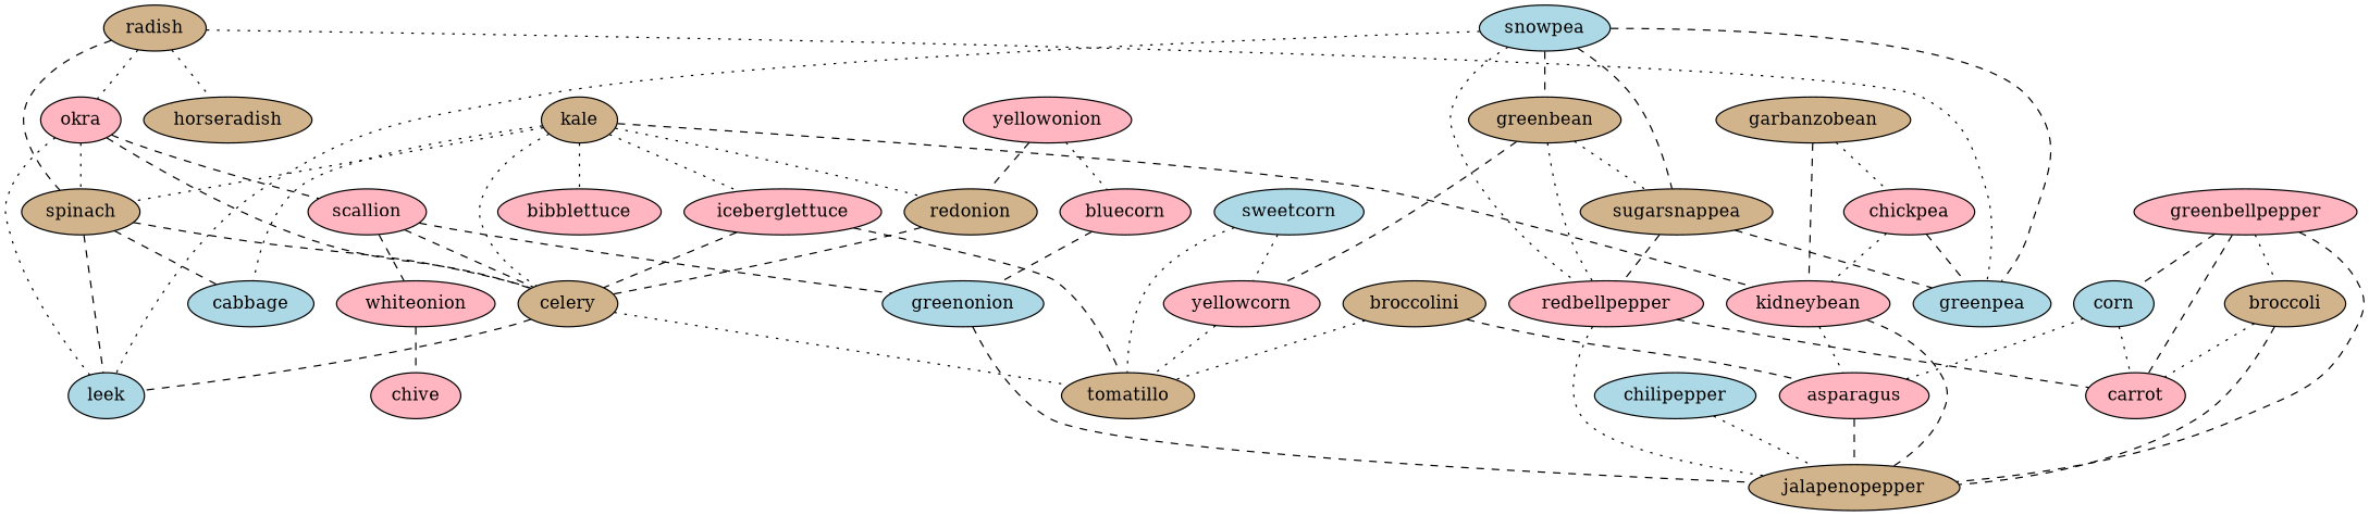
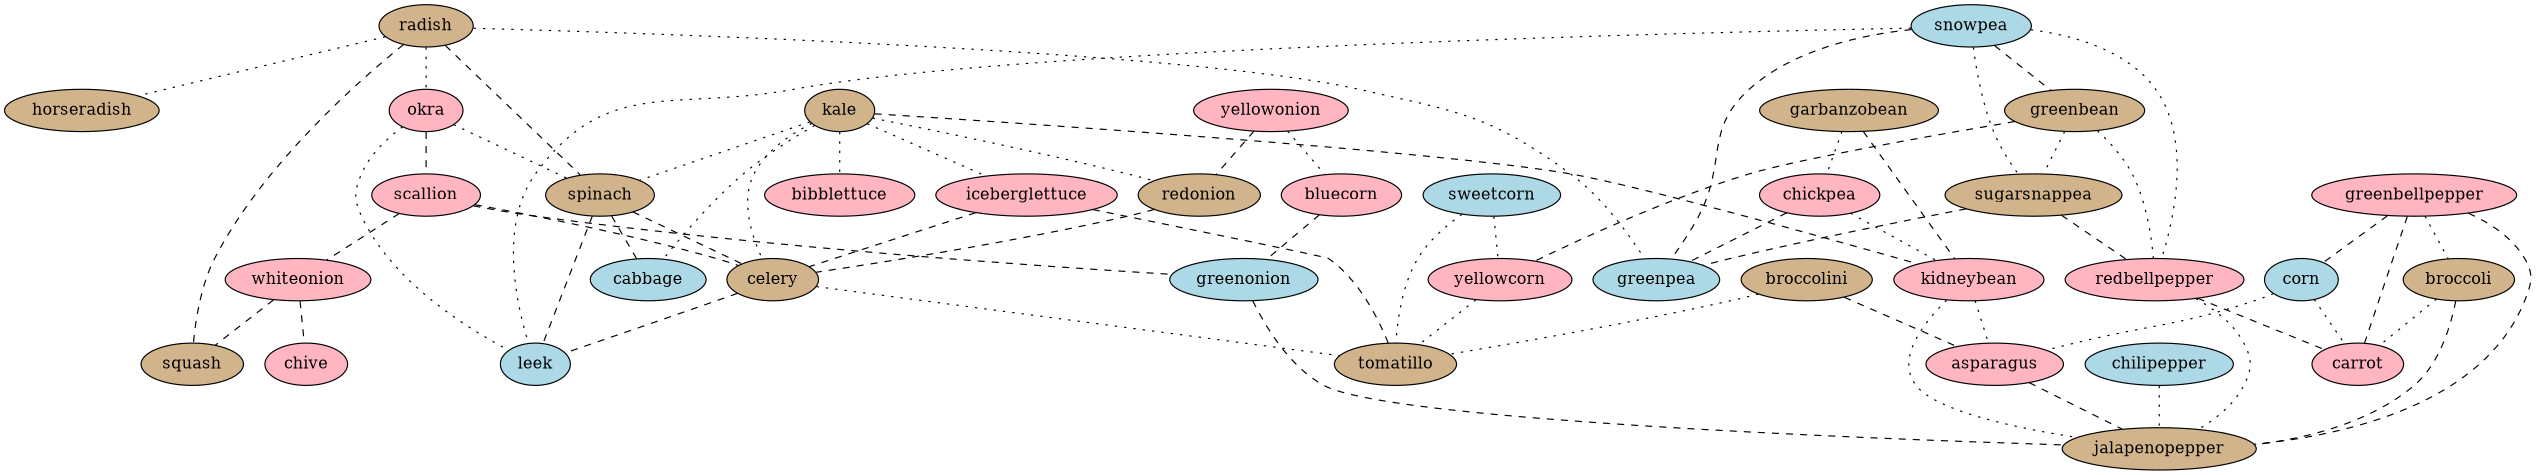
  strict graph {
    node [fillcolor=lightpink style=filled]
    edge [style=dashed weight=1]
    redonion [fillcolor=tan]
    yellowonion
    bluecorn
    celery [fillcolor=tan]
    greenonion [fillcolor=lightblue]
    jalapenopepper [fillcolor=tan]
    kale [fillcolor=tan]
    spinach [fillcolor=tan]
    iceberglettuce
    kidneybean
    bibblettuce
    cabbage [fillcolor=lightblue]
    leek [fillcolor=lightblue]
    tomatillo [fillcolor=tan]
    asparagus
    radish [fillcolor=tan]
    okra
    horseradish [fillcolor=tan]
    greenpea [fillcolor=lightblue]
+   squash [fillcolor=tan]
    scallion
    garbanzobean [fillcolor=tan]
    chickpea
    whiteonion
    snowpea [fillcolor=lightblue]
    greenbean [fillcolor=tan]
    sugarsnappea [fillcolor=tan]
    redbellpepper
    yellowcorn
    carrot
    chive
    sweetcorn [fillcolor=lightblue]
    greenbellpepper
    corn [fillcolor=lightblue]
    broccoli [fillcolor=tan]
    broccolini [fillcolor=tan]
    chilipepper [fillcolor=lightblue]
    redonion -- celery
    yellowonion -- redonion
    yellowonion -- bluecorn [style=dotted]
    bluecorn -- greenonion
    celery -- leek
    celery -- tomatillo [style=dotted]
    greenonion -- jalapenopepper
    kale -- redonion [style=dotted]
    kale -- celery [style=dotted]
    kale -- spinach [style=dotted]
    kale -- iceberglettuce [style=dotted]
    kale -- kidneybean
    kale -- bibblettuce [style=dotted]
    kale -- cabbage [style=dotted]
    spinach -- celery
    spinach -- cabbage
    spinach -- leek
    iceberglettuce -- celery
    iceberglettuce -- tomatillo
-   kidneybean -- jalapenopepper
+   kidneybean -- jalapenopepper [style=dotted]
    kidneybean -- asparagus [style=dotted]
    asparagus -- jalapenopepper
    radish -- spinach
    radish -- okra [style=dotted]
    radish -- horseradish [style=dotted]
    radish -- greenpea [style=dotted]
-   okra -- celery
+   radish -- squash
    okra -- spinach [style=dotted]
    okra -- leek [style=dotted]
    okra -- scallion
    scallion -- celery
    scallion -- greenonion
    scallion -- whiteonion
    garbanzobean -- kidneybean
    garbanzobean -- chickpea [style=dotted]
    chickpea -- kidneybean [style=dotted]
    chickpea -- greenpea
+   whiteonion -- squash
    whiteonion -- chive
    snowpea -- leek [style=dotted]
    snowpea -- greenpea
    snowpea -- greenbean
-   snowpea -- sugarsnappea
+   snowpea -- sugarsnappea [style=dotted]
    snowpea -- redbellpepper [style=dotted]
    greenbean -- sugarsnappea [style=dotted]
    greenbean -- redbellpepper [style=dotted]
    greenbean -- yellowcorn
    sugarsnappea -- greenpea
    sugarsnappea -- redbellpepper
    redbellpepper -- jalapenopepper [style=dotted]
    redbellpepper -- carrot
    yellowcorn -- tomatillo [style=dotted]
    sweetcorn -- tomatillo [style=dotted]
    sweetcorn -- yellowcorn [style=dotted]
    greenbellpepper -- jalapenopepper
    greenbellpepper -- carrot
    greenbellpepper -- corn
    greenbellpepper -- broccoli [style=dotted]
    corn -- asparagus [style=dotted]
    corn -- carrot [style=dotted]
    broccoli -- jalapenopepper
    broccoli -- carrot [style=dotted]
    broccolini -- tomatillo [style=dotted]
    broccolini -- asparagus
    chilipepper -- jalapenopepper [style=dotted]
  }
